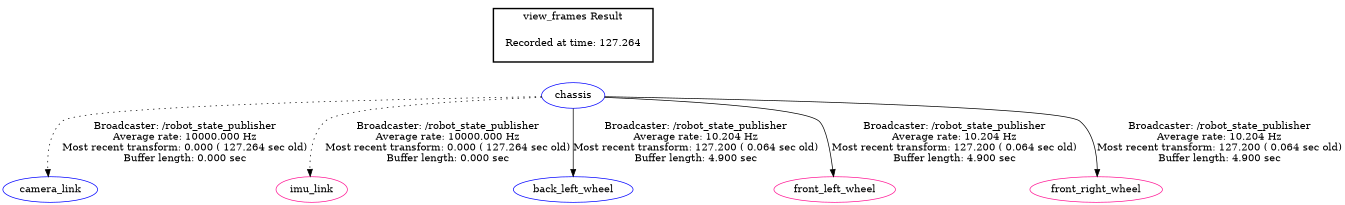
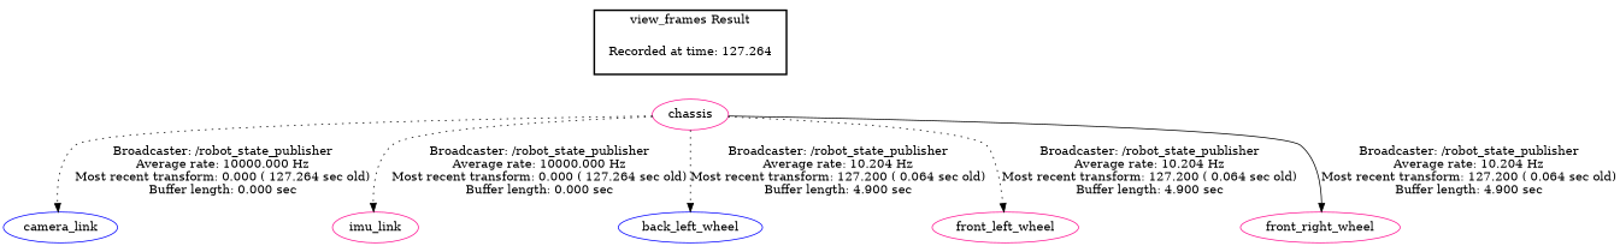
  digraph {
    node [color=deeppink]
    edge [style=dotted]
    "Recorded at time: 127.264" [color=blue shape=plaintext]
-   chassis [color=blue]
+   chassis
    camera_link [color=blue]
    imu_link
    back_left_wheel [color=blue]
    front_left_wheel
    front_right_wheel
    subgraph cluster_1 {
      color=black
      label="view_frames Result"
      style=bold
      "Recorded at time: 127.264"
    }
    "Recorded at time: 127.264" -> chassis [style=invis]
    chassis -> camera_link [label="Broadcaster: /robot_state_publisher\nAverage rate: 10000.000 Hz\nMost recent transform: 0.000 ( 127.264 sec old)\nBuffer length: 0.000 sec\n"]
    chassis -> imu_link [label="Broadcaster: /robot_state_publisher\nAverage rate: 10000.000 Hz\nMost recent transform: 0.000 ( 127.264 sec old)\nBuffer length: 0.000 sec\n"]
-   chassis -> back_left_wheel [label="Broadcaster: /robot_state_publisher\nAverage rate: 10.204 Hz\nMost recent transform: 127.200 ( 0.064 sec old)\nBuffer length: 4.900 sec\n" style=solid]
-   chassis -> front_left_wheel [label="Broadcaster: /robot_state_publisher\nAverage rate: 10.204 Hz\nMost recent transform: 127.200 ( 0.064 sec old)\nBuffer length: 4.900 sec\n" style=solid]
+   chassis -> back_left_wheel [label="Broadcaster: /robot_state_publisher\nAverage rate: 10.204 Hz\nMost recent transform: 127.200 ( 0.064 sec old)\nBuffer length: 4.900 sec\n"]
+   chassis -> front_left_wheel [label="Broadcaster: /robot_state_publisher\nAverage rate: 10.204 Hz\nMost recent transform: 127.200 ( 0.064 sec old)\nBuffer length: 4.900 sec\n"]
    chassis -> front_right_wheel [label="Broadcaster: /robot_state_publisher\nAverage rate: 10.204 Hz\nMost recent transform: 127.200 ( 0.064 sec old)\nBuffer length: 4.900 sec\n" style=solid]
  }
